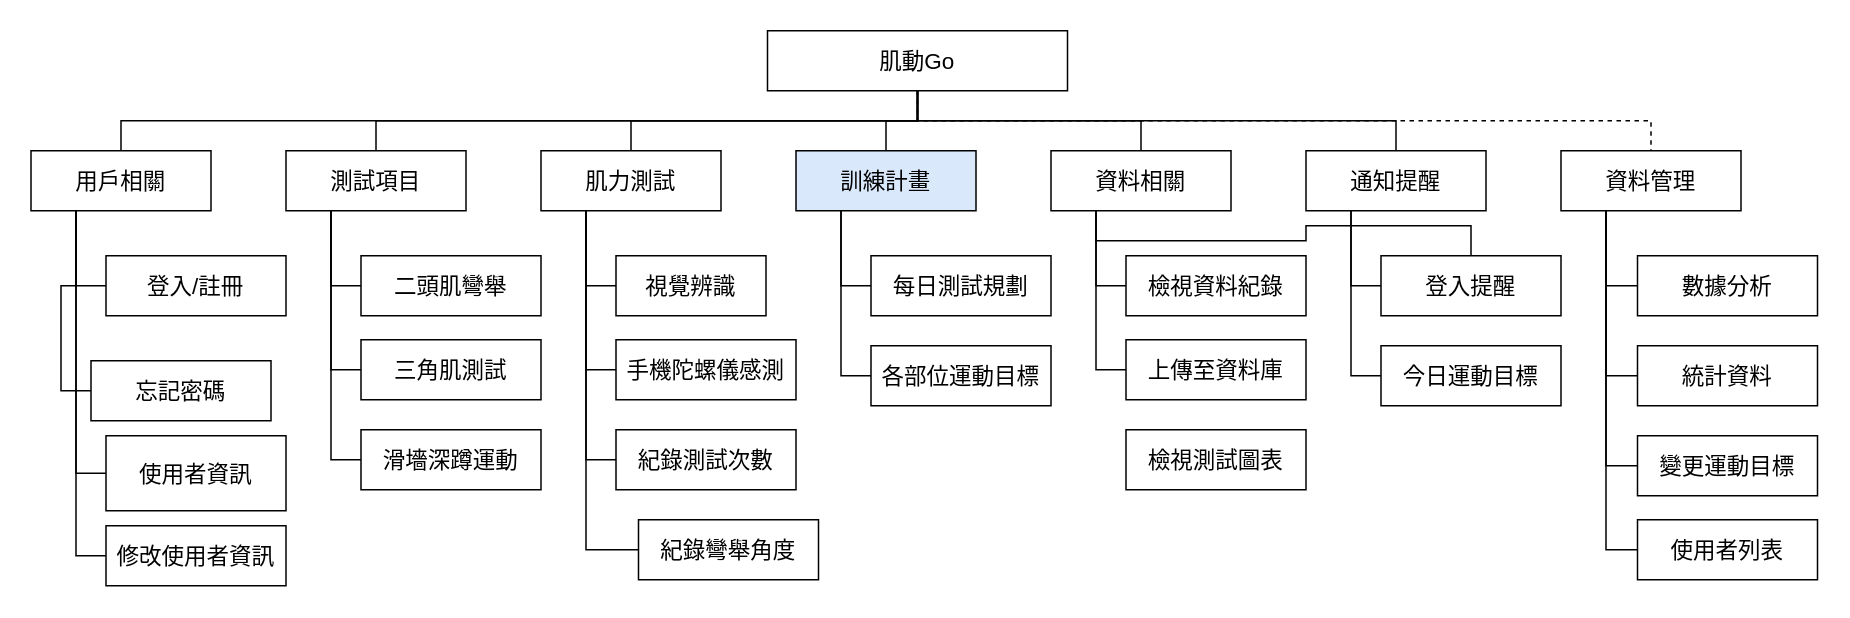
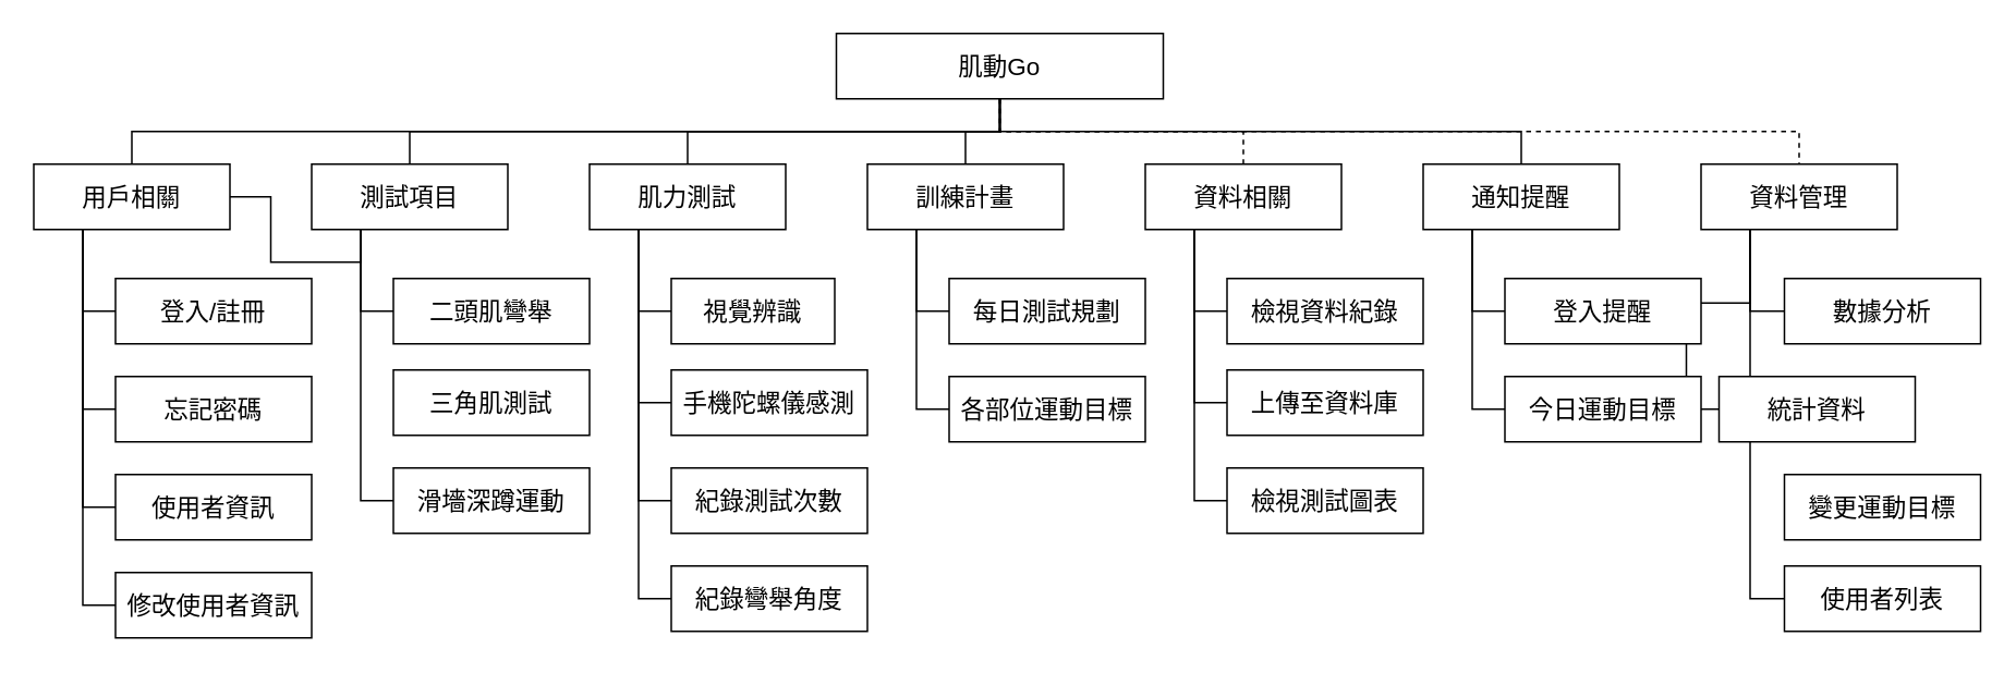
  <mxCell id="0" />
  <mxCell id="1" parent="0" />
  <mxCell id="2" style="edgeStyle=orthogonalEdgeStyle;rounded=0;orthogonalLoop=1;jettySize=auto;html=1;exitX=0.5;exitY=1;exitDx=0;exitDy=0;entryX=0.5;entryY=0;entryDx=0;entryDy=0;fontSize=15;endArrow=none;endFill=0;" edge="1" parent="1" source="9" target="26"><mxGeometry relative="1" as="geometry" /></mxCell>
- <mxCell id="3" style="edgeStyle=orthogonalEdgeStyle;rounded=0;orthogonalLoop=1;jettySize=auto;html=1;exitX=0.5;exitY=1;exitDx=0;exitDy=0;fontSize=15;endArrow=none;endFill=0;" edge="1" parent="1" source="9" target="40"><mxGeometry relative="1" as="geometry" /></mxCell>
+ <mxCell id="3" style="edgeStyle=orthogonalEdgeStyle;rounded=0;orthogonalLoop=1;jettySize=auto;html=1;exitX=0.5;exitY=1;exitDx=0;exitDy=0;fontSize=15;endArrow=none;endFill=0;dashed=1;" edge="1" parent="1" source="9" target="40"><mxGeometry relative="1" as="geometry" /></mxCell>
  <mxCell id="4" style="edgeStyle=orthogonalEdgeStyle;rounded=0;orthogonalLoop=1;jettySize=auto;html=1;exitX=0.5;exitY=1;exitDx=0;exitDy=0;entryX=0.5;entryY=0;entryDx=0;entryDy=0;fontSize=15;endArrow=none;endFill=0;" edge="1" parent="1" source="9" target="29"><mxGeometry relative="1" as="geometry" /></mxCell>
  <mxCell id="5" style="edgeStyle=orthogonalEdgeStyle;rounded=0;orthogonalLoop=1;jettySize=auto;html=1;exitX=0.5;exitY=1;exitDx=0;exitDy=0;entryX=0.5;entryY=0;entryDx=0;entryDy=0;fontSize=15;endArrow=none;endFill=0;dashed=1;" edge="1" parent="1" source="9" target="23"><mxGeometry relative="1" as="geometry" /></mxCell>
  <mxCell id="6" style="edgeStyle=orthogonalEdgeStyle;rounded=0;orthogonalLoop=1;jettySize=auto;html=1;exitX=0.5;exitY=1;exitDx=0;exitDy=0;entryX=0.5;entryY=0;entryDx=0;entryDy=0;fontSize=15;endArrow=none;endFill=0;" edge="1" parent="1" source="9" target="54"><mxGeometry relative="1" as="geometry" /></mxCell>
  <mxCell id="7" style="edgeStyle=orthogonalEdgeStyle;rounded=0;orthogonalLoop=1;jettySize=auto;html=1;exitX=0.5;exitY=1;exitDx=0;exitDy=0;entryX=0.5;entryY=0;entryDx=0;entryDy=0;fontSize=15;endArrow=none;endFill=0;" edge="1" parent="1" source="9" target="18"><mxGeometry relative="1" as="geometry" /></mxCell>
  <mxCell id="8" style="edgeStyle=orthogonalEdgeStyle;rounded=0;orthogonalLoop=1;jettySize=auto;html=1;exitX=0.5;exitY=1;exitDx=0;exitDy=0;entryX=0.5;entryY=0;entryDx=0;entryDy=0;fontSize=15;endArrow=none;endFill=0;" edge="1" parent="1" source="9" target="14"><mxGeometry relative="1" as="geometry" /></mxCell>
  <mxCell id="9" value="肌動Go" style="rounded=0;whiteSpace=wrap;html=1;fontSize=15;" vertex="1" parent="1"><mxGeometry x="511" y="20" width="200" height="40" as="geometry" /></mxCell>
  <mxCell id="10" style="edgeStyle=orthogonalEdgeStyle;rounded=0;orthogonalLoop=1;jettySize=auto;html=1;exitX=0.25;exitY=1;exitDx=0;exitDy=0;entryX=0;entryY=0.5;entryDx=0;entryDy=0;fontSize=15;endArrow=none;endFill=0;" edge="1" parent="1" source="14" target="30"><mxGeometry relative="1" as="geometry" /></mxCell>
  <mxCell id="11" style="edgeStyle=orthogonalEdgeStyle;rounded=0;orthogonalLoop=1;jettySize=auto;html=1;exitX=0.25;exitY=1;exitDx=0;exitDy=0;entryX=0;entryY=0.5;entryDx=0;entryDy=0;fontSize=15;endArrow=none;endFill=0;" edge="1" parent="1" source="14" target="31"><mxGeometry relative="1" as="geometry" /></mxCell>
  <mxCell id="12" style="edgeStyle=orthogonalEdgeStyle;rounded=0;orthogonalLoop=1;jettySize=auto;html=1;exitX=0.25;exitY=1;exitDx=0;exitDy=0;entryX=0;entryY=0.5;entryDx=0;entryDy=0;fontSize=15;endArrow=none;endFill=0;" edge="1" parent="1" source="14" target="32"><mxGeometry relative="1" as="geometry" /></mxCell>
  <mxCell id="13" style="edgeStyle=orthogonalEdgeStyle;rounded=0;orthogonalLoop=1;jettySize=auto;html=1;exitX=0.25;exitY=1;exitDx=0;exitDy=0;entryX=0;entryY=0.5;entryDx=0;entryDy=0;fontSize=15;endArrow=none;endFill=0;" edge="1" parent="1" source="14" target="33"><mxGeometry relative="1" as="geometry" /></mxCell>
  <mxCell id="14" value="用戶相關" style="rounded=0;whiteSpace=wrap;html=1;fontSize=15;" vertex="1" parent="1"><mxGeometry x="20" y="100" width="120" height="40" as="geometry" /></mxCell>
  <mxCell id="15" style="edgeStyle=orthogonalEdgeStyle;rounded=0;orthogonalLoop=1;jettySize=auto;html=1;exitX=0.25;exitY=1;exitDx=0;exitDy=0;entryX=0;entryY=0.5;entryDx=0;entryDy=0;fontSize=15;endArrow=none;endFill=0;" edge="1" parent="1" source="18" target="34"><mxGeometry relative="1" as="geometry" /></mxCell>
- <mxCell id="16" style="edgeStyle=orthogonalEdgeStyle;rounded=0;orthogonalLoop=1;jettySize=auto;html=1;exitX=0.25;exitY=1;exitDx=0;exitDy=0;entryX=0;entryY=0.5;entryDx=0;entryDy=0;fontSize=15;endArrow=none;endFill=0;" edge="1" parent="1" source="18" target="35"><mxGeometry relative="1" as="geometry" /></mxCell>
+ <mxCell id="16" style="edgeStyle=orthogonalEdgeStyle;rounded=0;orthogonalLoop=1;jettySize=auto;html=1;exitX=0.25;exitY=1;exitDx=0;exitDy=0;fontSize=15;endArrow=none;endFill=0;" edge="1" parent="1" source="18" target="14"><mxGeometry relative="1" as="geometry" /></mxCell>
  <mxCell id="17" style="edgeStyle=orthogonalEdgeStyle;rounded=0;orthogonalLoop=1;jettySize=auto;html=1;exitX=0.25;exitY=1;exitDx=0;exitDy=0;entryX=0;entryY=0.5;entryDx=0;entryDy=0;fontSize=15;endArrow=none;endFill=0;" edge="1" parent="1" source="18" target="36"><mxGeometry relative="1" as="geometry" /></mxCell>
  <mxCell id="18" value="測試項目" style="rounded=0;whiteSpace=wrap;html=1;fontSize=15;" vertex="1" parent="1"><mxGeometry x="190" y="100" width="120" height="40" as="geometry" /></mxCell>
  <mxCell id="19" style="edgeStyle=orthogonalEdgeStyle;rounded=0;orthogonalLoop=1;jettySize=auto;html=1;exitX=0.25;exitY=1;exitDx=0;exitDy=0;entryX=0;entryY=0.5;entryDx=0;entryDy=0;fontSize=15;endArrow=none;endFill=0;" edge="1" parent="1" source="23" target="45"><mxGeometry relative="1" as="geometry" /></mxCell>
  <mxCell id="20" style="edgeStyle=orthogonalEdgeStyle;rounded=0;orthogonalLoop=1;jettySize=auto;html=1;exitX=0.25;exitY=1;exitDx=0;exitDy=0;entryX=0;entryY=0.5;entryDx=0;entryDy=0;fontSize=15;endArrow=none;endFill=0;" edge="1" parent="1" source="23" target="46"><mxGeometry relative="1" as="geometry" /></mxCell>
- <mxCell id="21" style="edgeStyle=orthogonalEdgeStyle;rounded=0;orthogonalLoop=1;jettySize=auto;html=1;exitX=0.25;exitY=1;exitDx=0;exitDy=0;entryX=0;entryY=0.5;entryDx=0;entryDy=0;fontSize=15;endArrow=none;endFill=0;" edge="1" parent="1" source="23" target="47"><mxGeometry relative="1" as="geometry" /></mxCell>
  <mxCell id="22" style="edgeStyle=orthogonalEdgeStyle;rounded=0;orthogonalLoop=1;jettySize=auto;html=1;exitX=0.25;exitY=1;exitDx=0;exitDy=0;entryX=0;entryY=0.5;entryDx=0;entryDy=0;fontSize=15;endArrow=none;endFill=0;" edge="1" parent="1" source="23" target="56"><mxGeometry relative="1" as="geometry" /></mxCell>
  <mxCell id="23" value="資料管理" style="rounded=0;whiteSpace=wrap;html=1;fontSize=15;" vertex="1" parent="1"><mxGeometry x="1040" y="100" width="120" height="40" as="geometry" /></mxCell>
  <mxCell id="24" style="edgeStyle=orthogonalEdgeStyle;rounded=0;orthogonalLoop=1;jettySize=auto;html=1;exitX=0.25;exitY=1;exitDx=0;exitDy=0;entryX=0;entryY=0.5;entryDx=0;entryDy=0;fontSize=15;endArrow=none;endFill=0;" edge="1" parent="1" source="26" target="48"><mxGeometry relative="1" as="geometry" /></mxCell>
  <mxCell id="25" style="edgeStyle=orthogonalEdgeStyle;rounded=0;orthogonalLoop=1;jettySize=auto;html=1;exitX=0.25;exitY=1;exitDx=0;exitDy=0;entryX=0;entryY=0.5;entryDx=0;entryDy=0;fontSize=15;endArrow=none;endFill=0;" edge="1" parent="1" source="26" target="49"><mxGeometry relative="1" as="geometry" /></mxCell>
- <mxCell id="26" value="訓練計畫" style="rounded=0;whiteSpace=wrap;html=1;fontSize=15;fillColor=#dae8fc;" vertex="1" parent="1"><mxGeometry x="530" y="100" width="120" height="40" as="geometry" /></mxCell>
+ <mxCell id="26" value="訓練計畫" style="rounded=0;whiteSpace=wrap;html=1;fontSize=15;" vertex="1" parent="1"><mxGeometry x="530" y="100" width="120" height="40" as="geometry" /></mxCell>
  <mxCell id="27" style="edgeStyle=orthogonalEdgeStyle;rounded=0;orthogonalLoop=1;jettySize=auto;html=1;exitX=0.25;exitY=1;exitDx=0;exitDy=0;entryX=0;entryY=0.5;entryDx=0;entryDy=0;fontSize=15;endArrow=none;endFill=0;" edge="1" parent="1" source="29" target="43"><mxGeometry relative="1" as="geometry" /></mxCell>
  <mxCell id="28" style="edgeStyle=orthogonalEdgeStyle;rounded=0;orthogonalLoop=1;jettySize=auto;html=1;exitX=0.25;exitY=1;exitDx=0;exitDy=0;entryX=0;entryY=0.5;entryDx=0;entryDy=0;fontSize=15;endArrow=none;endFill=0;" edge="1" parent="1" source="29" target="42"><mxGeometry relative="1" as="geometry" /></mxCell>
  <mxCell id="29" value="通知提醒" style="rounded=0;whiteSpace=wrap;html=1;fontSize=15;" vertex="1" parent="1"><mxGeometry x="870" y="100" width="120" height="40" as="geometry" /></mxCell>
  <mxCell id="30" value="登入/註冊" style="rounded=0;whiteSpace=wrap;html=1;fontSize=15;" vertex="1" parent="1"><mxGeometry x="70" y="170" width="120" height="40" as="geometry" /></mxCell>
- <mxCell id="31" value="忘記密碼" style="rounded=0;whiteSpace=wrap;html=1;fontSize=15;" vertex="1" parent="1"><mxGeometry x="60" y="240" width="120" height="40" as="geometry" /></mxCell>
- <mxCell id="32" value="使用者資訊" style="rounded=0;whiteSpace=wrap;html=1;fontSize=15;" vertex="1" parent="1"><mxGeometry x="70" y="290" width="120" height="50" as="geometry" /></mxCell>
+ <mxCell id="31" value="忘記密碼" style="rounded=0;whiteSpace=wrap;html=1;fontSize=15;" vertex="1" parent="1"><mxGeometry x="70" y="230" width="120" height="40" as="geometry" /></mxCell>
+ <mxCell id="32" value="使用者資訊" style="rounded=0;whiteSpace=wrap;html=1;fontSize=15;" vertex="1" parent="1"><mxGeometry x="70" y="290" width="120" height="40" as="geometry" /></mxCell>
  <mxCell id="33" value="修改使用者資訊" style="rounded=0;whiteSpace=wrap;html=1;fontSize=15;" vertex="1" parent="1"><mxGeometry x="70" y="350" width="120" height="40" as="geometry" /></mxCell>
  <mxCell id="34" value="二頭肌彎舉" style="rounded=0;whiteSpace=wrap;html=1;fontSize=15;" vertex="1" parent="1"><mxGeometry x="240" y="170" width="120" height="40" as="geometry" /></mxCell>
  <mxCell id="35" value="三角肌測試" style="rounded=0;whiteSpace=wrap;html=1;fontSize=15;" vertex="1" parent="1"><mxGeometry x="240" y="226" width="120" height="40" as="geometry" /></mxCell>
  <mxCell id="36" value="滑墻深蹲運動" style="rounded=0;whiteSpace=wrap;html=1;fontSize=15;" vertex="1" parent="1"><mxGeometry x="240" y="286" width="120" height="40" as="geometry" /></mxCell>
  <mxCell id="37" style="edgeStyle=orthogonalEdgeStyle;rounded=0;orthogonalLoop=1;jettySize=auto;html=1;exitX=0.25;exitY=1;exitDx=0;exitDy=0;entryX=0;entryY=0.5;entryDx=0;entryDy=0;fontSize=15;endArrow=none;endFill=0;" edge="1" parent="1" source="40" target="41"><mxGeometry relative="1" as="geometry" /></mxCell>
  <mxCell id="38" style="edgeStyle=orthogonalEdgeStyle;rounded=0;orthogonalLoop=1;jettySize=auto;html=1;exitX=0.25;exitY=1;exitDx=0;exitDy=0;entryX=0;entryY=0.5;entryDx=0;entryDy=0;fontSize=15;endArrow=none;endFill=0;" edge="1" parent="1" source="40" target="44"><mxGeometry relative="1" as="geometry" /></mxCell>
- <mxCell id="39" style="edgeStyle=orthogonalEdgeStyle;rounded=0;orthogonalLoop=1;jettySize=auto;html=1;exitX=0.25;exitY=1;exitDx=0;exitDy=0;fontSize=15;endArrow=none;endFill=0;" edge="1" parent="1" source="40" target="43"><mxGeometry relative="1" as="geometry" /></mxCell>
+ <mxCell id="39" style="edgeStyle=orthogonalEdgeStyle;rounded=0;orthogonalLoop=1;jettySize=auto;html=1;exitX=0.25;exitY=1;exitDx=0;exitDy=0;entryX=0;entryY=0.5;entryDx=0;entryDy=0;fontSize=15;endArrow=none;endFill=0;" edge="1" parent="1" source="40" target="55"><mxGeometry relative="1" as="geometry" /></mxCell>
  <mxCell id="40" value="資料相關" style="rounded=0;whiteSpace=wrap;html=1;fontSize=15;" vertex="1" parent="1"><mxGeometry x="700" y="100" width="120" height="40" as="geometry" /></mxCell>
  <mxCell id="41" value="檢視資料紀錄" style="rounded=0;whiteSpace=wrap;html=1;fontSize=15;" vertex="1" parent="1"><mxGeometry x="750" y="170" width="120" height="40" as="geometry" /></mxCell>
  <mxCell id="42" value="今日運動目標" style="rounded=0;whiteSpace=wrap;html=1;fontSize=15;" vertex="1" parent="1"><mxGeometry x="920" y="230" width="120" height="40" as="geometry" /></mxCell>
  <mxCell id="43" value="登入提醒" style="rounded=0;whiteSpace=wrap;html=1;fontSize=15;" vertex="1" parent="1"><mxGeometry x="920" y="170" width="120" height="40" as="geometry" /></mxCell>
  <mxCell id="44" value="上傳至資料庫" style="rounded=0;whiteSpace=wrap;html=1;fontSize=15;" vertex="1" parent="1"><mxGeometry x="750" y="226" width="120" height="40" as="geometry" /></mxCell>
  <mxCell id="45" value="數據分析" style="rounded=0;whiteSpace=wrap;html=1;fontSize=15;" vertex="1" parent="1"><mxGeometry x="1091" y="170" width="120" height="40" as="geometry" /></mxCell>
- <mxCell id="46" value="統計資料" style="rounded=0;whiteSpace=wrap;html=1;fontSize=15;" vertex="1" parent="1"><mxGeometry x="1091" y="230" width="120" height="40" as="geometry" /></mxCell>
+ <mxCell id="46" value="統計資料" style="rounded=0;whiteSpace=wrap;html=1;fontSize=15;" vertex="1" parent="1"><mxGeometry x="1051" y="230" width="120" height="40" as="geometry" /></mxCell>
  <mxCell id="47" value="變更運動目標" style="rounded=0;whiteSpace=wrap;html=1;fontSize=15;" vertex="1" parent="1"><mxGeometry x="1091" y="290" width="120" height="40" as="geometry" /></mxCell>
  <mxCell id="48" value="每日測試規劃" style="rounded=0;whiteSpace=wrap;html=1;fontSize=15;" vertex="1" parent="1"><mxGeometry x="580" y="170" width="120" height="40" as="geometry" /></mxCell>
  <mxCell id="49" value="各部位運動目標" style="rounded=0;whiteSpace=wrap;html=1;fontSize=15;" vertex="1" parent="1"><mxGeometry x="580" y="230" width="120" height="40" as="geometry" /></mxCell>
  <mxCell id="50" style="edgeStyle=orthogonalEdgeStyle;rounded=0;orthogonalLoop=1;jettySize=auto;html=1;exitX=0.25;exitY=1;exitDx=0;exitDy=0;entryX=0;entryY=0.5;entryDx=0;entryDy=0;fontSize=15;endArrow=none;endFill=0;" edge="1" parent="1" source="54" target="57"><mxGeometry relative="1" as="geometry" /></mxCell>
  <mxCell id="51" style="edgeStyle=orthogonalEdgeStyle;rounded=0;orthogonalLoop=1;jettySize=auto;html=1;exitX=0.25;exitY=1;exitDx=0;exitDy=0;entryX=0;entryY=0.5;entryDx=0;entryDy=0;fontSize=15;endArrow=none;endFill=0;" edge="1" parent="1" source="54" target="58"><mxGeometry relative="1" as="geometry" /></mxCell>
  <mxCell id="52" style="edgeStyle=orthogonalEdgeStyle;rounded=0;orthogonalLoop=1;jettySize=auto;html=1;exitX=0.25;exitY=1;exitDx=0;exitDy=0;entryX=0;entryY=0.5;entryDx=0;entryDy=0;fontSize=15;endArrow=none;endFill=0;" edge="1" parent="1" source="54" target="59"><mxGeometry relative="1" as="geometry" /></mxCell>
  <mxCell id="53" style="edgeStyle=orthogonalEdgeStyle;rounded=0;orthogonalLoop=1;jettySize=auto;html=1;exitX=0.25;exitY=1;exitDx=0;exitDy=0;entryX=0;entryY=0.5;entryDx=0;entryDy=0;fontSize=15;endArrow=none;endFill=0;" edge="1" parent="1" source="54" target="60"><mxGeometry relative="1" as="geometry" /></mxCell>
  <mxCell id="54" value="&lt;span style=&quot;&quot;&gt;肌力測試&lt;/span&gt;" style="rounded=0;whiteSpace=wrap;html=1;fontSize=15;" vertex="1" parent="1"><mxGeometry x="360" y="100" width="120" height="40" as="geometry" /></mxCell>
  <mxCell id="55" value="檢視測試圖表" style="rounded=0;whiteSpace=wrap;html=1;fontSize=15;" vertex="1" parent="1"><mxGeometry x="750" y="286" width="120" height="40" as="geometry" /></mxCell>
  <mxCell id="56" value="使用者列表" style="rounded=0;whiteSpace=wrap;html=1;fontSize=15;" vertex="1" parent="1"><mxGeometry x="1091" y="346" width="120" height="40" as="geometry" /></mxCell>
  <mxCell id="57" value="視覺辨識" style="rounded=0;whiteSpace=wrap;html=1;fontSize=15;" vertex="1" parent="1"><mxGeometry x="410" y="170" width="100" height="40" as="geometry" /></mxCell>
  <mxCell id="58" value="手機陀螺儀感測" style="rounded=0;whiteSpace=wrap;html=1;fontSize=15;" vertex="1" parent="1"><mxGeometry x="410" y="226" width="120" height="40" as="geometry" /></mxCell>
  <mxCell id="59" value="紀錄測試次數" style="rounded=0;whiteSpace=wrap;html=1;fontSize=15;" vertex="1" parent="1"><mxGeometry x="410" y="286" width="120" height="40" as="geometry" /></mxCell>
- <mxCell id="60" value="紀錄彎舉角度" style="rounded=0;whiteSpace=wrap;html=1;fontSize=15;" vertex="1" parent="1"><mxGeometry x="425" y="346" width="120" height="40" as="geometry" /></mxCell>
+ <mxCell id="60" value="紀錄彎舉角度" style="rounded=0;whiteSpace=wrap;html=1;fontSize=15;" vertex="1" parent="1"><mxGeometry x="410" y="346" width="120" height="40" as="geometry" /></mxCell>
